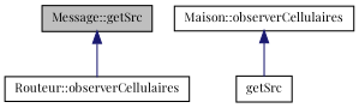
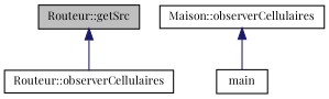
  digraph {
    fontname="Playfair Display"
    rankdir=TB
    node [color=black fontname="Playfair Display" fontsize=10 shape=record]
    edge [color=midnightblue dir=back fontname="Playfair Display" fontsize=10 labelfontname=Helvetica labelfontsize=10 style=solid]
-   n1 [fillcolor=grey75 fontcolor=black height=0.2 label="Message::getSrc" style=filled width=0.4]
+   n1 [fillcolor=grey75 fontcolor=black height=0.2 label="Routeur::getSrc" style=filled width=0.4]
    n2 [height=0.2 label="Routeur::observerCellulaires" width=0.4]
    n3 [height=0.2 label="Maison::observerCellulaires" width=0.4]
-   n4 [height=0.2 label=getSrc width=0.4]
+   n4 [height=0.2 label=main width=0.4]
    n1 -> n2
    n3 -> n4
  }
